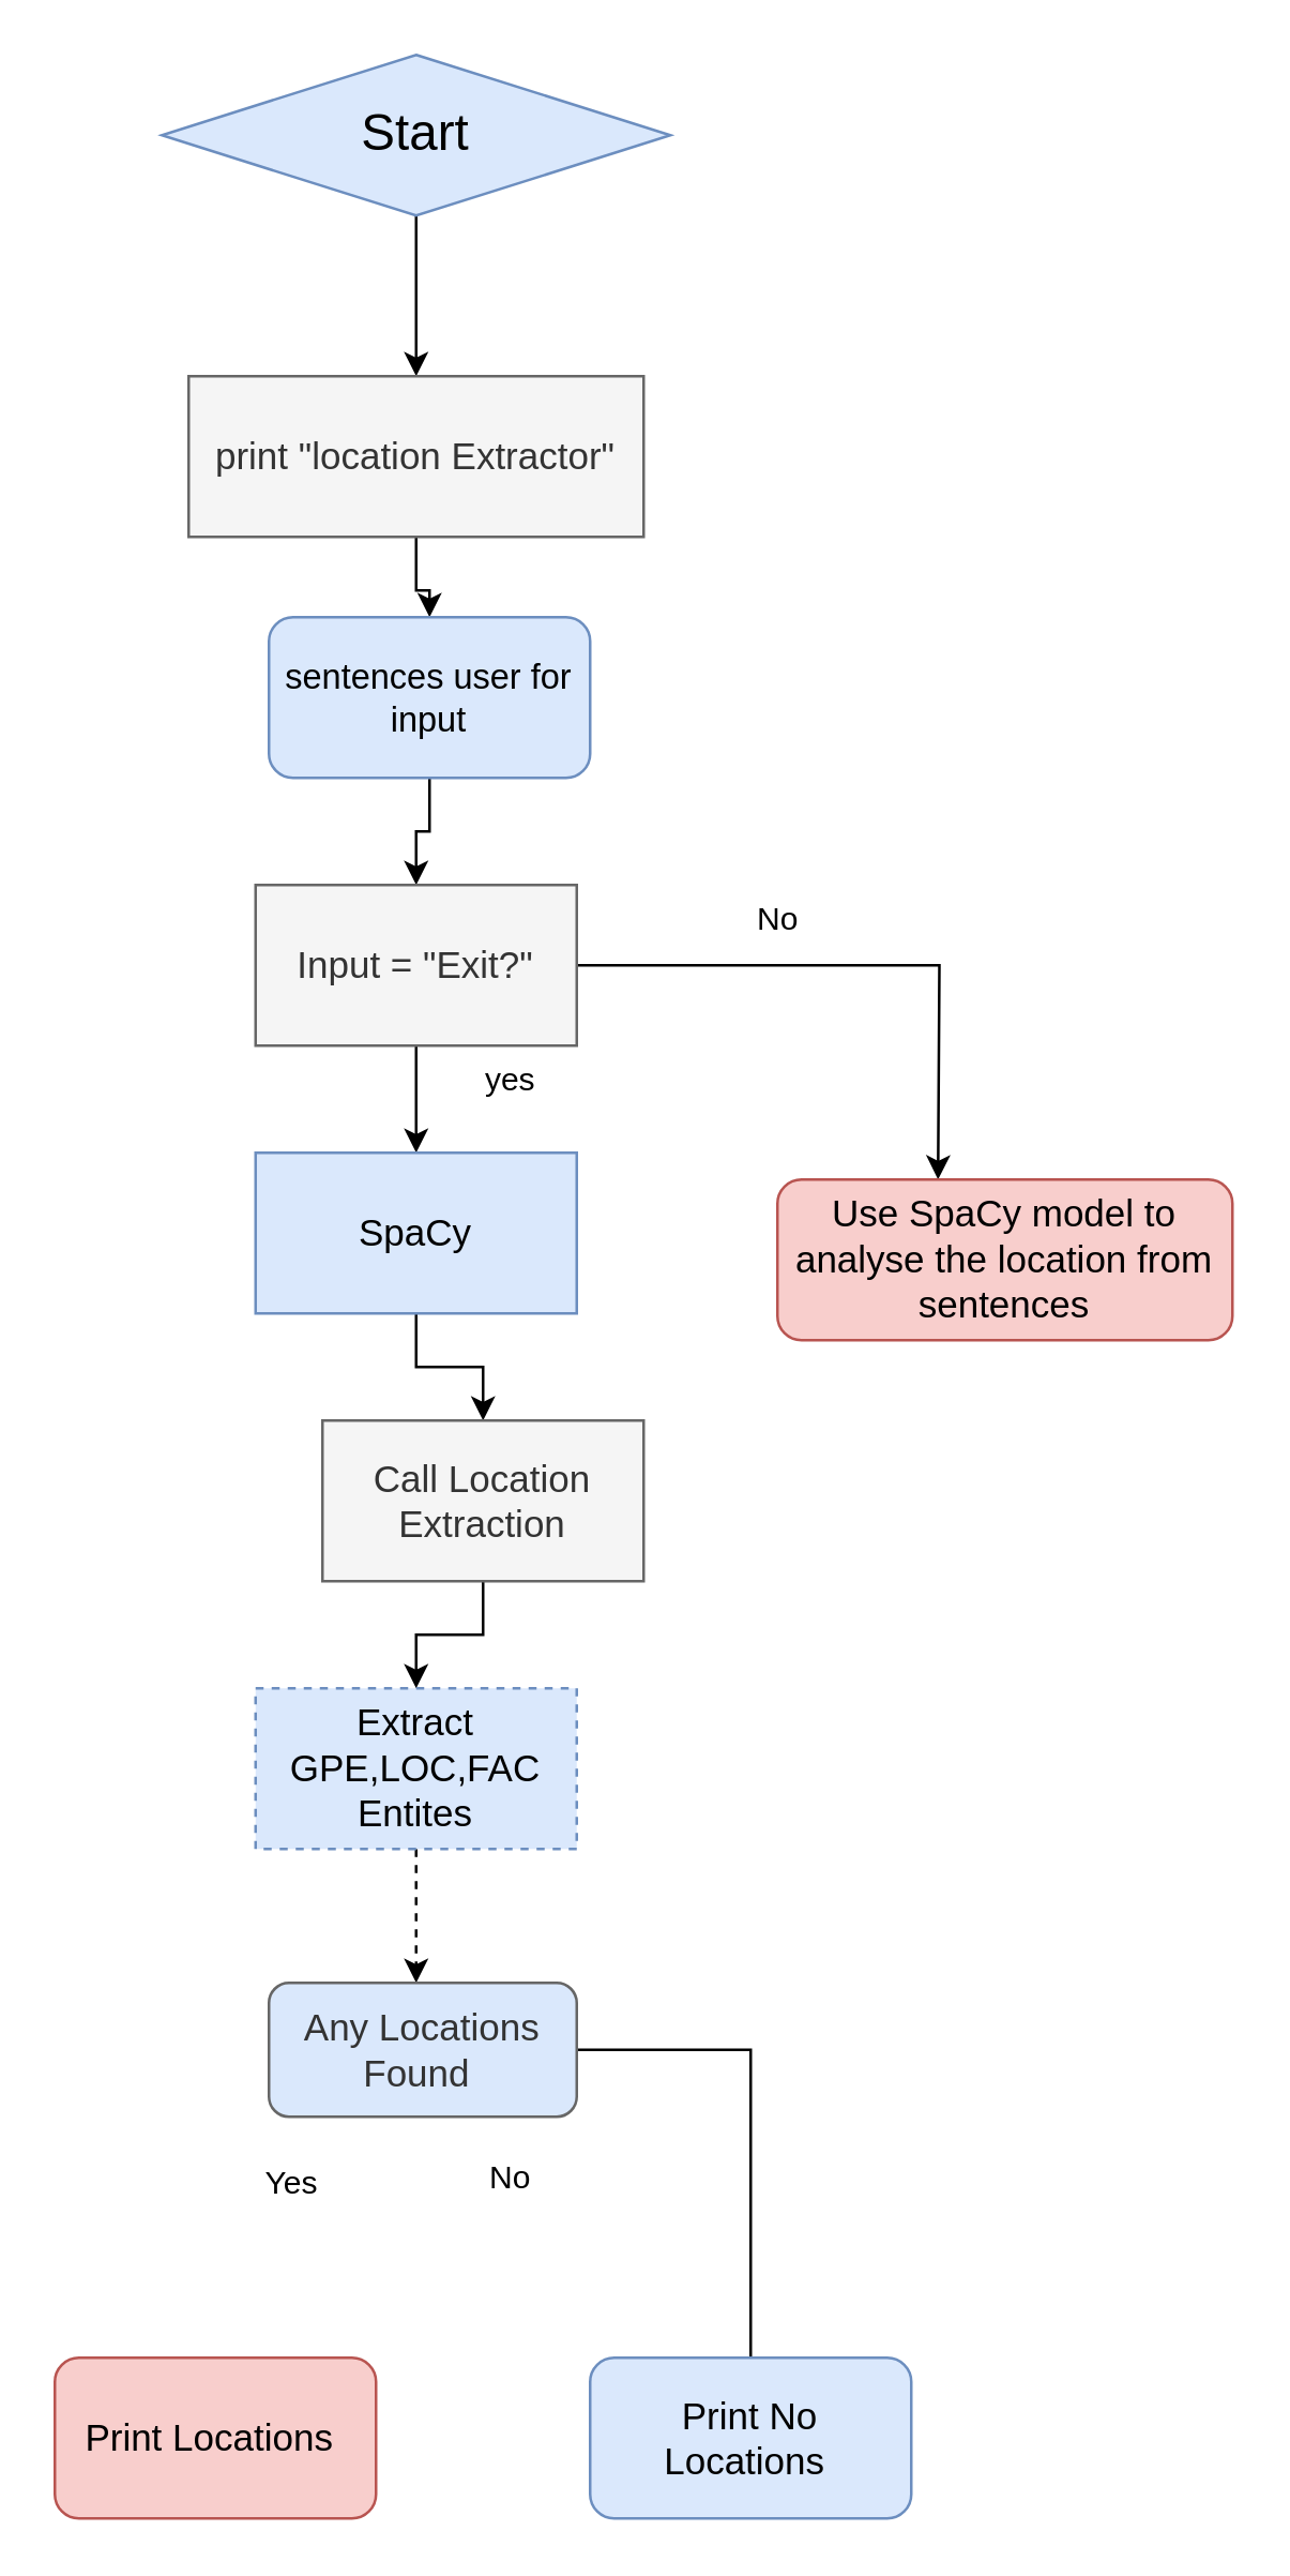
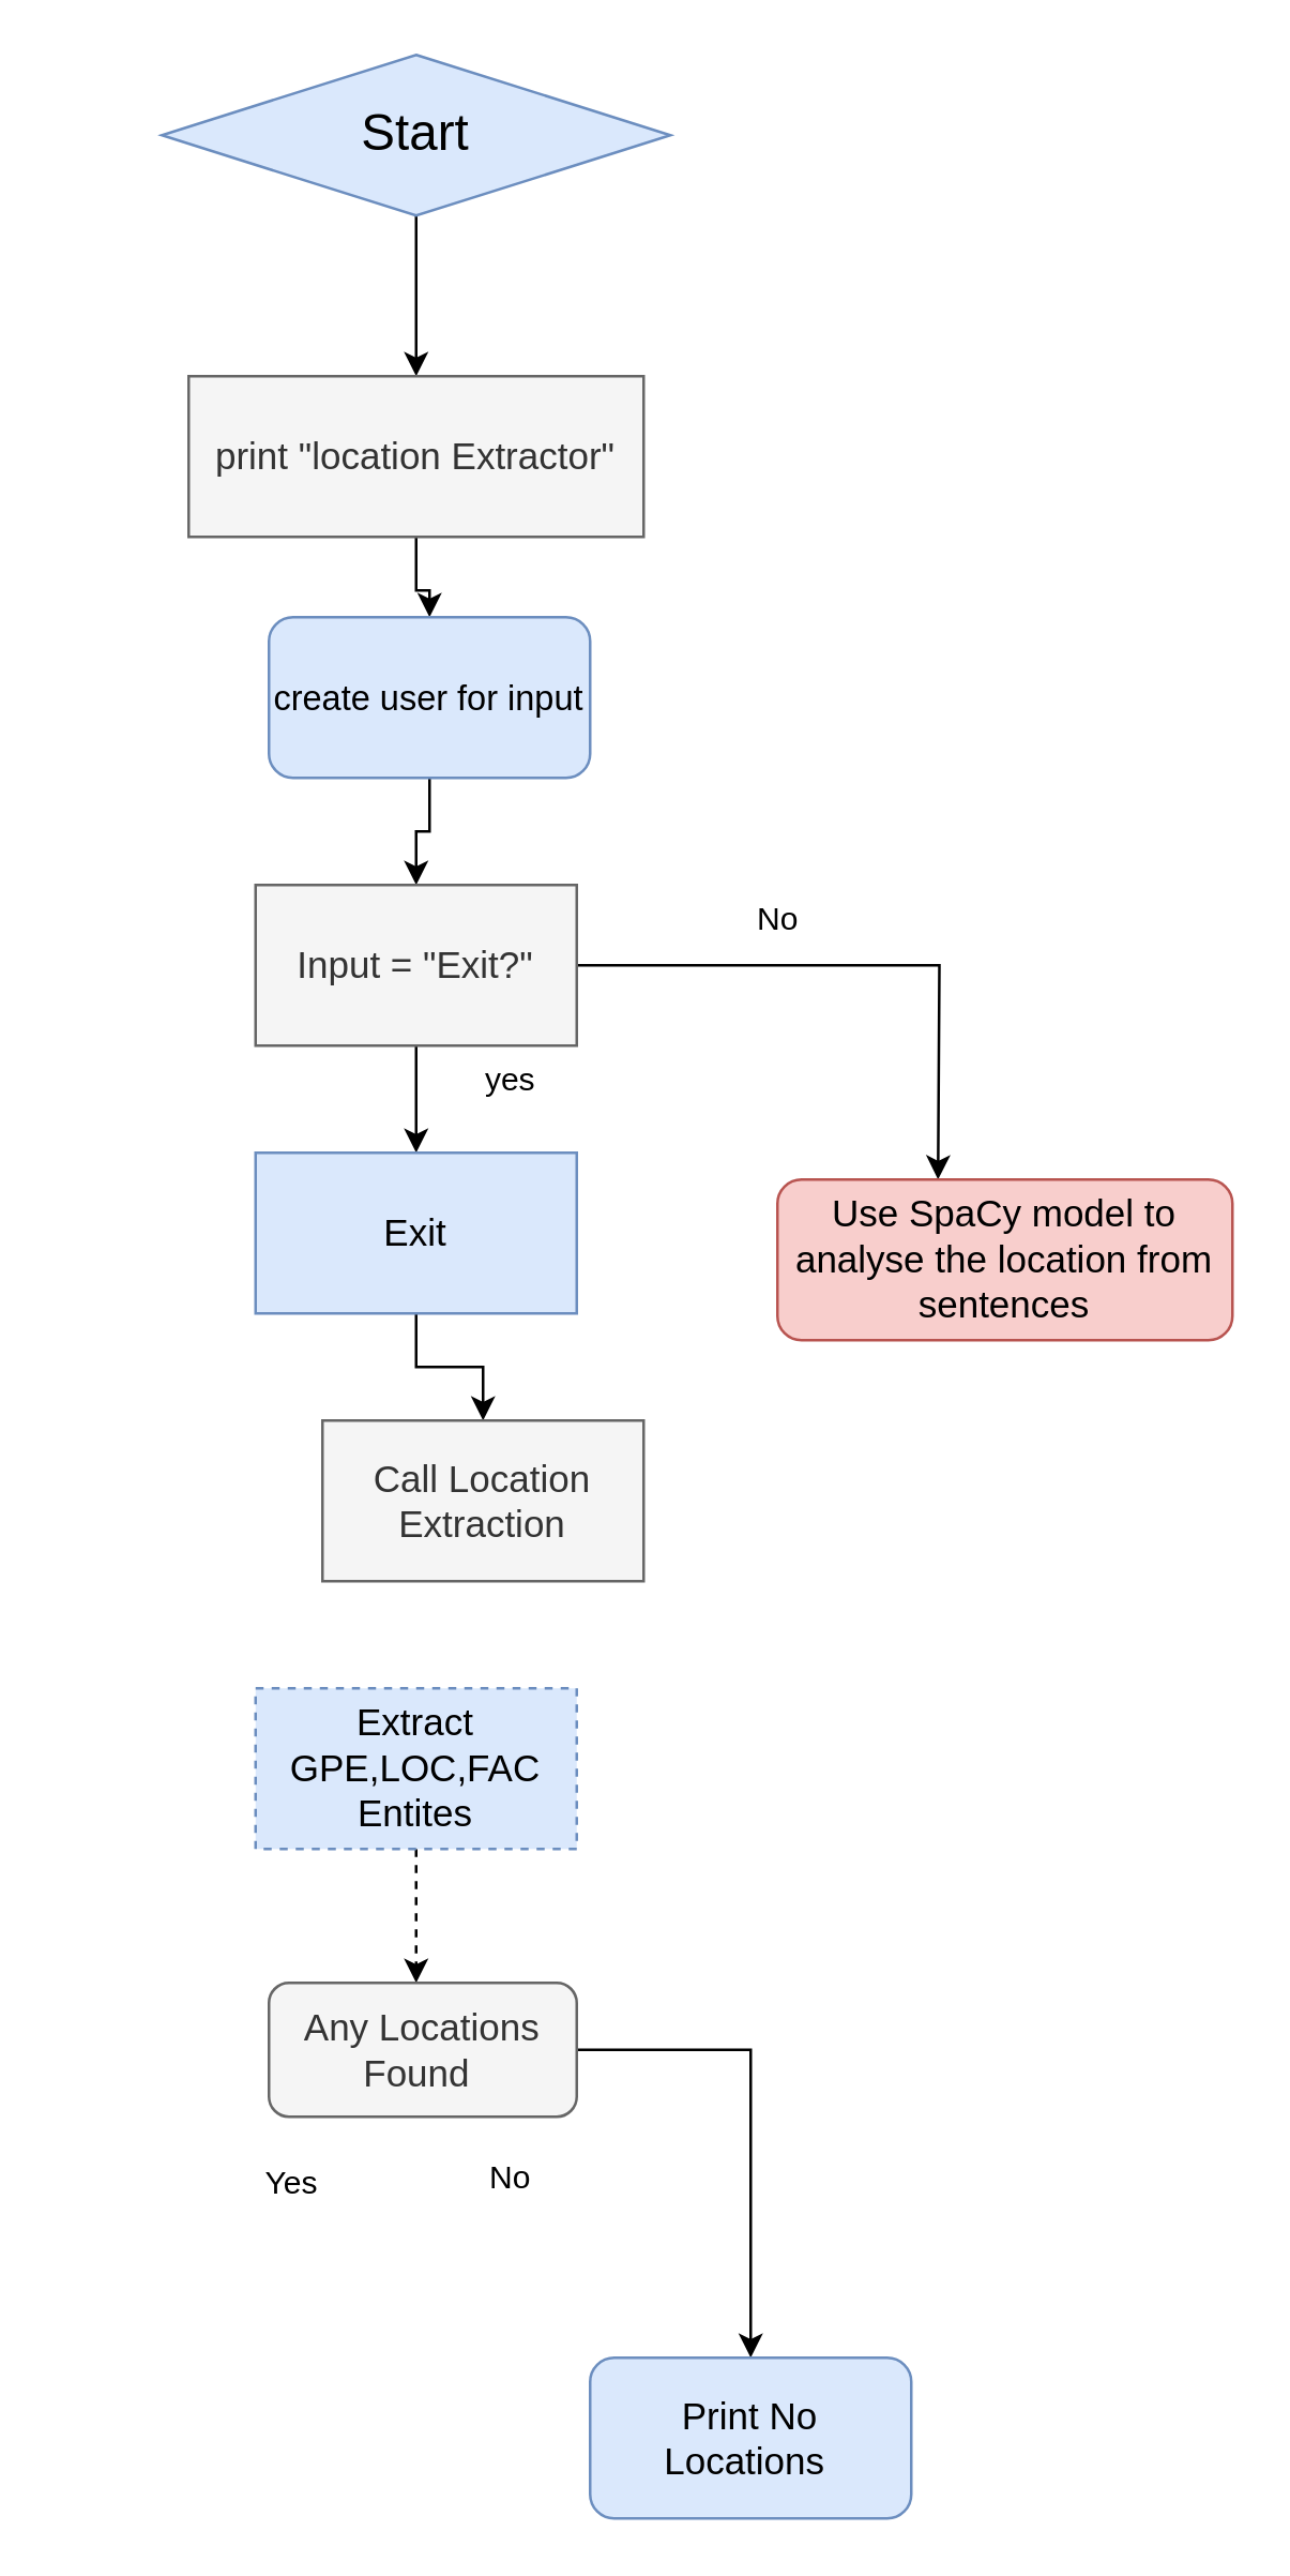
  <mxCell id="0" />
  <mxCell id="1" parent="0" />
  <mxCell id="2" style="edgeStyle=orthogonalEdgeStyle;rounded=0;orthogonalLoop=1;jettySize=auto;html=1;exitX=0.5;exitY=1;exitDx=0;exitDy=0;" edge="1" parent="1" source="3"><mxGeometry relative="1" as="geometry"><mxPoint x="155" y="140" as="targetPoint" /></mxGeometry></mxCell>
  <mxCell id="3" value="&lt;font style=&quot;font-size: 19px;&quot;&gt;Start&lt;/font&gt;" style="rhombus;whiteSpace=wrap;html=1;fillColor=#dae8fc;strokeColor=#6c8ebf;" vertex="1" parent="1"><mxGeometry x="60" y="20" width="190" height="60" as="geometry" /></mxCell>
  <mxCell id="4" style="edgeStyle=orthogonalEdgeStyle;rounded=0;orthogonalLoop=1;jettySize=auto;html=1;" edge="1" parent="1" source="5" target="7"><mxGeometry relative="1" as="geometry"><mxPoint x="155" y="260" as="targetPoint" /></mxGeometry></mxCell>
  <mxCell id="5" value="&lt;font style=&quot;font-size: 14px;&quot;&gt;print &quot;location Extractor&quot;&lt;/font&gt;" style="rounded=0;whiteSpace=wrap;html=1;fillColor=#f5f5f5;strokeColor=#666666;fontColor=#333333;" vertex="1" parent="1"><mxGeometry x="70" y="140" width="170" height="60" as="geometry" /></mxCell>
  <mxCell id="6" style="edgeStyle=orthogonalEdgeStyle;rounded=0;orthogonalLoop=1;jettySize=auto;html=1;" edge="1" parent="1" source="7" target="10"><mxGeometry relative="1" as="geometry"><mxPoint x="155" y="360" as="targetPoint" /></mxGeometry></mxCell>
- <mxCell id="7" value="&lt;font style=&quot;font-size: 13px;&quot;&gt;sentences user for input&lt;/font&gt;" style="rounded=1;whiteSpace=wrap;html=1;fillColor=#dae8fc;strokeColor=#6c8ebf;" vertex="1" parent="1"><mxGeometry x="100" y="230" width="120" height="60" as="geometry" /></mxCell>
+ <mxCell id="7" value="&lt;font style=&quot;font-size: 13px;&quot;&gt;create user for input&lt;/font&gt;" style="rounded=1;whiteSpace=wrap;html=1;fillColor=#dae8fc;strokeColor=#6c8ebf;" vertex="1" parent="1"><mxGeometry x="100" y="230" width="120" height="60" as="geometry" /></mxCell>
  <mxCell id="8" style="edgeStyle=orthogonalEdgeStyle;rounded=0;orthogonalLoop=1;jettySize=auto;html=1;" edge="1" parent="1" source="10" target="12"><mxGeometry relative="1" as="geometry"><mxPoint x="155" y="460" as="targetPoint" /></mxGeometry></mxCell>
  <mxCell id="9" style="edgeStyle=orthogonalEdgeStyle;rounded=0;orthogonalLoop=1;jettySize=auto;html=1;" edge="1" parent="1" source="10"><mxGeometry relative="1" as="geometry"><mxPoint x="350" y="440" as="targetPoint" /></mxGeometry></mxCell>
  <mxCell id="10" value="&lt;font style=&quot;font-size: 14px;&quot;&gt;Input = &quot;Exit?&quot;&lt;/font&gt;" style="rounded=0;whiteSpace=wrap;html=1;fillColor=#f5f5f5;strokeColor=#666666;fontColor=#333333;" vertex="1" parent="1"><mxGeometry x="95" y="330" width="120" height="60" as="geometry" /></mxCell>
  <mxCell id="11" style="edgeStyle=orthogonalEdgeStyle;rounded=0;orthogonalLoop=1;jettySize=auto;html=1;" edge="1" parent="1" source="12" target="15"><mxGeometry relative="1" as="geometry"><mxPoint x="155" y="560" as="targetPoint" /></mxGeometry></mxCell>
- <mxCell id="12" value="&lt;font style=&quot;font-size: 14px;&quot;&gt;SpaCy&lt;/font&gt;" style="rounded=0;whiteSpace=wrap;html=1;fillColor=#dae8fc;strokeColor=#6c8ebf;" vertex="1" parent="1"><mxGeometry x="95" y="430" width="120" height="60" as="geometry" /></mxCell>
+ <mxCell id="12" value="&lt;font style=&quot;font-size: 14px;&quot;&gt;Exit&lt;/font&gt;" style="rounded=0;whiteSpace=wrap;html=1;fillColor=#dae8fc;strokeColor=#6c8ebf;" vertex="1" parent="1"><mxGeometry x="95" y="430" width="120" height="60" as="geometry" /></mxCell>
  <mxCell id="13" value="&lt;font style=&quot;font-size: 14px;&quot;&gt;Use SpaCy model to analyse the location from sentences&lt;/font&gt;" style="rounded=1;whiteSpace=wrap;html=1;fillColor=#f8cecc;strokeColor=#b85450;" vertex="1" parent="1"><mxGeometry x="290" y="440" width="170" height="60" as="geometry" /></mxCell>
- <mxCell id="14" style="edgeStyle=orthogonalEdgeStyle;rounded=0;orthogonalLoop=1;jettySize=auto;html=1;" edge="1" parent="1" source="15" target="17"><mxGeometry relative="1" as="geometry"><mxPoint x="155" y="660" as="targetPoint" /></mxGeometry></mxCell>
  <mxCell id="15" value="&lt;font style=&quot;font-size: 14px;&quot;&gt;Call Location Extraction&lt;/font&gt;" style="rounded=0;whiteSpace=wrap;html=1;fillColor=#f5f5f5;fontColor=#333333;strokeColor=#666666;" vertex="1" parent="1"><mxGeometry x="120" y="530" width="120" height="60" as="geometry" /></mxCell>
  <mxCell id="16" style="edgeStyle=orthogonalEdgeStyle;rounded=0;orthogonalLoop=1;jettySize=auto;html=1;dashed=1;" edge="1" parent="1" source="17" target="19"><mxGeometry relative="1" as="geometry"><mxPoint x="155" y="760" as="targetPoint" /><Array as="points"><mxPoint x="155" y="750" /><mxPoint x="155" y="750" /></Array></mxGeometry></mxCell>
  <mxCell id="17" value="&lt;font style=&quot;font-size: 14px;&quot;&gt;Extract GPE,LOC,FAC Entites&lt;/font&gt;" style="rounded=0;whiteSpace=wrap;html=1;fillColor=#dae8fc;strokeColor=#6c8ebf;dashed=1;" vertex="1" parent="1"><mxGeometry x="95" y="630" width="120" height="60" as="geometry" /></mxCell>
- <mxCell id="18" value="" style="edgeStyle=orthogonalEdgeStyle;rounded=0;orthogonalLoop=1;jettySize=auto;html=1;endArrow=none;" edge="1" parent="1" source="19" target="21"><mxGeometry relative="1" as="geometry" /></mxCell>
- <mxCell id="19" value="&lt;font style=&quot;font-size: 14px;&quot;&gt;Any Locations Found&amp;nbsp;&lt;/font&gt;" style="rounded=1;whiteSpace=wrap;html=1;fillColor=#dae8fc;fontColor=#333333;strokeColor=#666666;" vertex="1" parent="1"><mxGeometry x="100" y="740" width="115" height="50" as="geometry" /></mxCell>
- <mxCell id="20" value="&lt;font style=&quot;font-size: 14px;&quot;&gt;Print Locations&amp;nbsp;&lt;/font&gt;" style="rounded=1;whiteSpace=wrap;html=1;fillColor=#f8cecc;strokeColor=#b85450;" vertex="1" parent="1"><mxGeometry x="20" y="880" width="120" height="60" as="geometry" /></mxCell>
+ <mxCell id="18" value="" style="edgeStyle=orthogonalEdgeStyle;rounded=0;orthogonalLoop=1;jettySize=auto;html=1;" edge="1" parent="1" source="19" target="21"><mxGeometry relative="1" as="geometry" /></mxCell>
+ <mxCell id="19" value="&lt;font style=&quot;font-size: 14px;&quot;&gt;Any Locations Found&amp;nbsp;&lt;/font&gt;" style="rounded=1;whiteSpace=wrap;html=1;fillColor=#f5f5f5;fontColor=#333333;strokeColor=#666666;" vertex="1" parent="1"><mxGeometry x="100" y="740" width="115" height="50" as="geometry" /></mxCell>
  <mxCell id="21" value="&lt;font style=&quot;font-size: 14px;&quot;&gt;Print No Locations&amp;nbsp;&lt;/font&gt;" style="rounded=1;whiteSpace=wrap;html=1;fillColor=#dae8fc;strokeColor=#6c8ebf;" vertex="1" parent="1"><mxGeometry x="220" y="880" width="120" height="60" as="geometry" /></mxCell>
  <mxCell id="22" value="Yes&amp;nbsp;" style="text;html=1;align=center;verticalAlign=middle;resizable=0;points=[];autosize=1;strokeColor=none;fillColor=none;" vertex="1" parent="1"><mxGeometry x="85" y="800" width="50" height="30" as="geometry" /></mxCell>
  <mxCell id="23" value="No" style="text;html=1;align=center;verticalAlign=middle;resizable=0;points=[];autosize=1;strokeColor=none;fillColor=none;" vertex="1" parent="1"><mxGeometry x="170" y="798" width="40" height="30" as="geometry" /></mxCell>
  <mxCell id="24" value="yes" style="text;html=1;align=center;verticalAlign=middle;resizable=0;points=[];autosize=1;strokeColor=none;fillColor=none;" vertex="1" parent="1"><mxGeometry x="170" y="388" width="40" height="30" as="geometry" /></mxCell>
  <mxCell id="25" value="No" style="text;html=1;align=center;verticalAlign=middle;resizable=0;points=[];autosize=1;strokeColor=none;fillColor=none;" vertex="1" parent="1"><mxGeometry x="270" y="328" width="40" height="30" as="geometry" /></mxCell>
